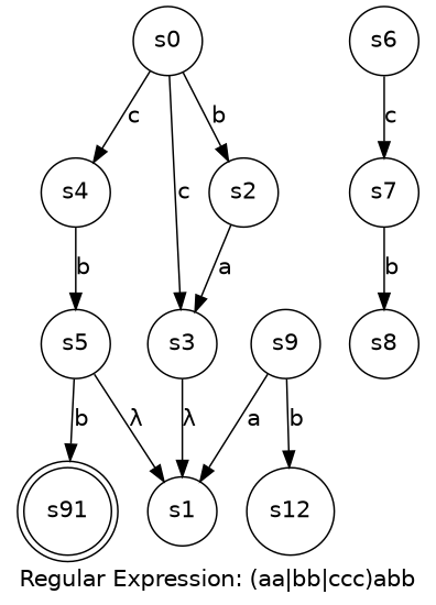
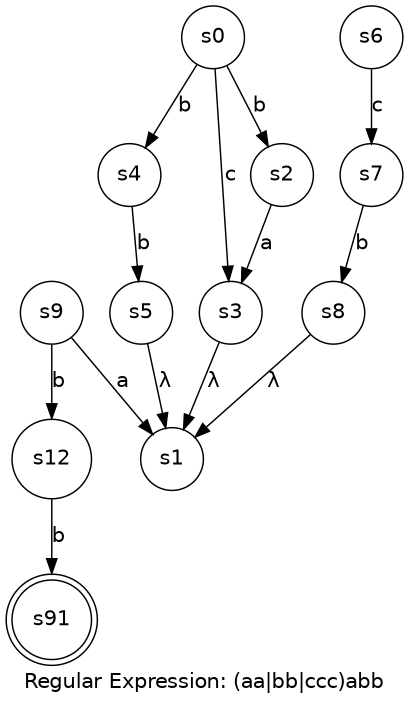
  digraph {
    fontname="DejaVu Sans"
    label="Regular Expression: (aa|bb|ccc)abb"
    rankdir=TB
    node [fontname="DejaVu Sans" shape=circle]
    edge [fontname="DejaVu Sans"]
    n1 [label=s91 shape=doublecircle]
    s0
    s2
    s4
    s3
    s5
    s6
    s7
    s1
    s8
    s9
    n12 [label=s12]
    s0 -> s2 [label=b]
-   s0 -> s4 [label=c]
+   s0 -> s4 [label=b]
    s0 -> s3 [label=c]
    s2 -> s3 [label=a]
    s4 -> s5 [label=b]
    s3 -> s1 [label="λ"]
    s5 -> s1 [label="λ"]
    s6 -> s7 [label=c]
    s7 -> s8 [label=b]
+   s8 -> s1 [label="λ"]
    s9 -> s1 [label=a]
    s9 -> n12 [label=b]
-   s5 -> n1 [label=b]
+   n12 -> n1 [label=b]
  }
